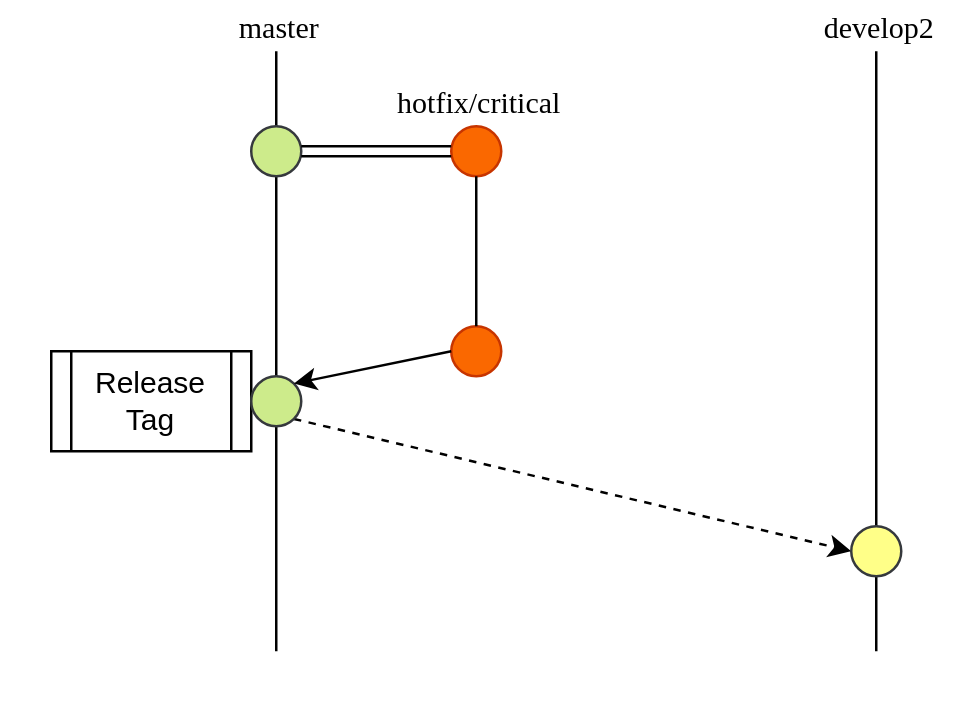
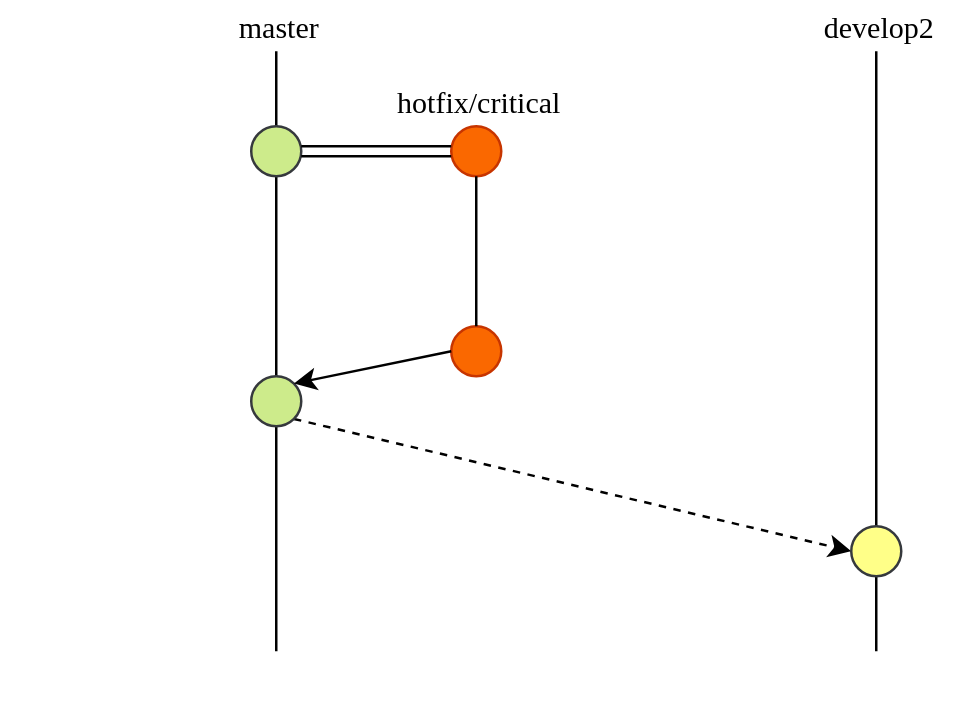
  <mxCell id="0" />
  <mxCell id="1" parent="0" />
  <mxCell id="2" value="" style="endArrow=none;html=1;labelBackgroundColor=#ffffff;strokeColor=#000000;fontFamily=Tahoma;fontColor=#000000;" parent="1" edge="1"><mxGeometry width="50" height="50" relative="1" as="geometry"><mxPoint x="350" y="260" as="sourcePoint" /><mxPoint x="350" y="20" as="targetPoint" /></mxGeometry></mxCell>
  <mxCell id="3" value="develop2" style="text;html=1;align=center;verticalAlign=middle;resizable=0;points=[];labelBackgroundColor=#ffffff;fontFamily=Tahoma;fontColor=#000000;" parent="2" vertex="1" connectable="0"><mxGeometry x="0.581" y="-2" relative="1" as="geometry"><mxPoint x="-2" y="-60" as="offset" /></mxGeometry></mxCell>
  <mxCell id="4" value="" style="endArrow=none;html=1;" parent="1" edge="1"><mxGeometry width="50" height="50" relative="1" as="geometry"><mxPoint x="110" y="260" as="sourcePoint" /><mxPoint x="110" y="20" as="targetPoint" /></mxGeometry></mxCell>
  <mxCell id="5" value="master" style="text;html=1;align=center;verticalAlign=middle;resizable=0;points=[];labelBackgroundColor=#ffffff;fontFamily=Tahoma;fontColor=#000000;" parent="4" vertex="1" connectable="0"><mxGeometry x="0.463" relative="1" as="geometry"><mxPoint y="-74" as="offset" /></mxGeometry></mxCell>
- <mxCell id="6" value="Release&lt;br&gt;Tag" style="shape=process;whiteSpace=wrap;html=1;backgroundOutline=1;" parent="1" vertex="1"><mxGeometry x="20" y="140" width="80" height="40" as="geometry" /></mxCell>
  <mxCell id="7" value="" style="endArrow=classic;html=1;exitX=1;exitY=1;exitDx=0;exitDy=0;entryX=0;entryY=0.5;entryDx=0;entryDy=0;dashed=1;" parent="1" source="12" target="14" edge="1"><mxGeometry width="50" height="50" relative="1" as="geometry"><mxPoint x="280" y="370" as="sourcePoint" /><mxPoint x="340" y="390" as="targetPoint" /></mxGeometry></mxCell>
  <mxCell id="8" value="" style="ellipse;whiteSpace=wrap;html=1;aspect=fixed;fontFamily=Tahoma;fillColor=#cdeb8b;strokeColor=#36393d;" vertex="1" parent="1"><mxGeometry x="100" y="50" width="20" height="20" as="geometry" /></mxCell>
  <mxCell id="9" value="" style="ellipse;whiteSpace=wrap;html=1;aspect=fixed;fontFamily=Tahoma;fillColor=#fa6800;strokeColor=#C73500;fontColor=#ffffff;" vertex="1" parent="1"><mxGeometry x="180" y="50" width="20" height="20" as="geometry" /></mxCell>
  <mxCell id="10" value="" style="shape=link;html=1;exitX=1;exitY=0.5;exitDx=0;exitDy=0;entryX=0;entryY=0.5;entryDx=0;entryDy=0;" edge="1" parent="1" source="8" target="9"><mxGeometry width="50" height="50" relative="1" as="geometry"><mxPoint x="20" y="590" as="sourcePoint" /><mxPoint x="70" y="540" as="targetPoint" /></mxGeometry></mxCell>
  <mxCell id="11" value="" style="ellipse;whiteSpace=wrap;html=1;aspect=fixed;fontFamily=Tahoma;fillColor=#fa6800;strokeColor=#C73500;fontColor=#ffffff;" vertex="1" parent="1"><mxGeometry x="180" y="130" width="20" height="20" as="geometry" /></mxCell>
  <mxCell id="12" value="" style="ellipse;whiteSpace=wrap;html=1;aspect=fixed;fontFamily=Tahoma;fillColor=#cdeb8b;strokeColor=#36393d;" vertex="1" parent="1"><mxGeometry x="100" y="150" width="20" height="20" as="geometry" /></mxCell>
  <mxCell id="13" value="" style="endArrow=classic;html=1;exitX=0;exitY=0.5;exitDx=0;exitDy=0;entryX=1;entryY=0;entryDx=0;entryDy=0;" edge="1" parent="1" source="11" target="12"><mxGeometry width="50" height="50" relative="1" as="geometry"><mxPoint x="20" y="590" as="sourcePoint" /><mxPoint x="70" y="540" as="targetPoint" /></mxGeometry></mxCell>
  <mxCell id="14" value="" style="ellipse;whiteSpace=wrap;html=1;aspect=fixed;fontFamily=Tahoma;fillColor=#ffff88;strokeColor=#36393d;" parent="1" vertex="1"><mxGeometry x="340" y="210" width="20" height="20" as="geometry" /></mxCell>
  <mxCell id="15" value="" style="endArrow=none;html=1;entryX=0.5;entryY=1;entryDx=0;entryDy=0;exitX=0.5;exitY=0;exitDx=0;exitDy=0;" edge="1" parent="1" source="11" target="9"><mxGeometry width="50" height="50" relative="1" as="geometry"><mxPoint x="20" y="330" as="sourcePoint" /><mxPoint x="70" y="280" as="targetPoint" /></mxGeometry></mxCell>
  <mxCell id="16" value="hotfix/critical" style="text;html=1;align=center;verticalAlign=middle;resizable=0;points=[];labelBackgroundColor=#ffffff;fontFamily=Tahoma;" vertex="1" connectable="0" parent="15"><mxGeometry x="0.433" y="-2" relative="1" as="geometry"><mxPoint x="-2" y="-47" as="offset" /></mxGeometry></mxCell>
